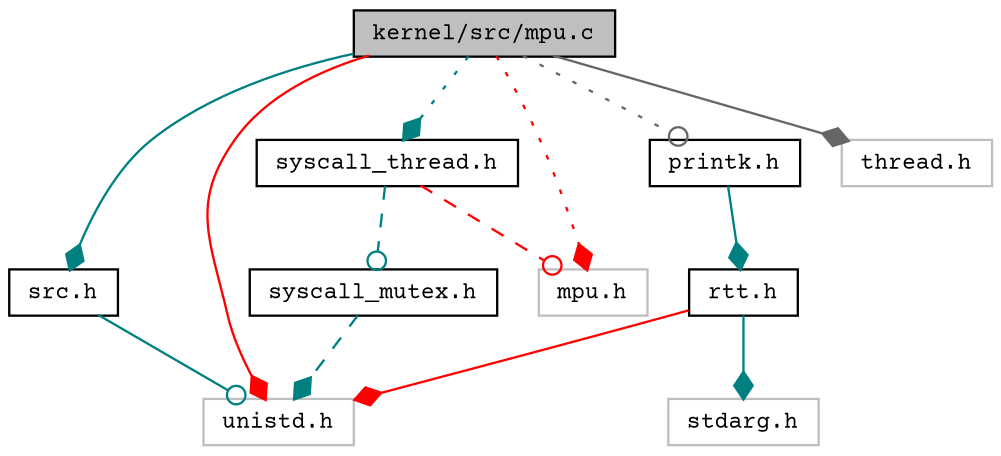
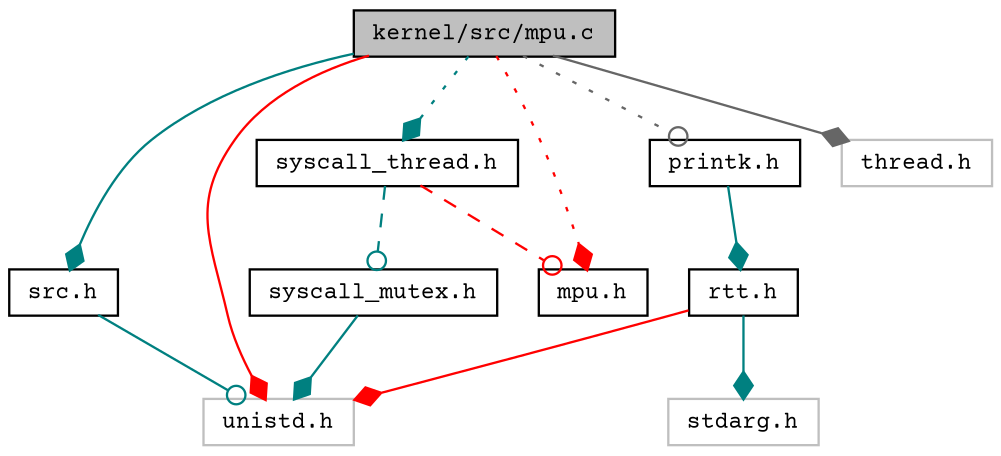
  digraph {
    fontname="Courier Prime"
    node [color=black fillcolor=white fontname="Courier Prime" fontsize=10 shape=record style=filled]
    edge [arrowhead=diamond color=teal fontname="Courier Prime" fontsize=10 labelfontname=Helvetica labelfontsize=10 style=solid]
    n1 [fillcolor=grey75 fontcolor=black height=0.2 label="kernel/src/mpu.c" width=0.4]
    n2 [height=0.2 label="src.h" width=0.4]
    n3 [color=grey75 height=0.2 label="unistd.h" width=0.4]
-   n4 [color=grey75 height=0.2 label="mpu.h" width=0.4]
+   n4 [height=0.2 label="mpu.h" width=0.4]
    n5 [height=0.2 label="printk.h" width=0.4]
    n6 [height=0.2 label="syscall_thread.h" width=0.4]
    n7 [color=grey75 height=0.2 label="thread.h" width=0.4]
    n8 [height=0.2 label="rtt.h" width=0.4]
    n9 [height=0.2 label="syscall_mutex.h" width=0.4]
    n10 [color=grey75 height=0.2 label="stdarg.h" width=0.4]
    n1 -> n2
    n1 -> n3 [color=red]
    n1 -> n4 [color=red style=dotted]
    n1 -> n5 [arrowhead=odot color=gray40 style=dotted]
    n1 -> n6 [style=dotted]
    n1 -> n7 [color=gray40]
    n2 -> n3 [arrowhead=odot]
    n5 -> n8
    n6 -> n4 [arrowhead=odot color=red style=dashed]
    n6 -> n9 [arrowhead=odot style=dashed]
    n8 -> n3 [color=red]
    n8 -> n10
-   n9 -> n3 [style=dashed]
+   n9 -> n3
  }
